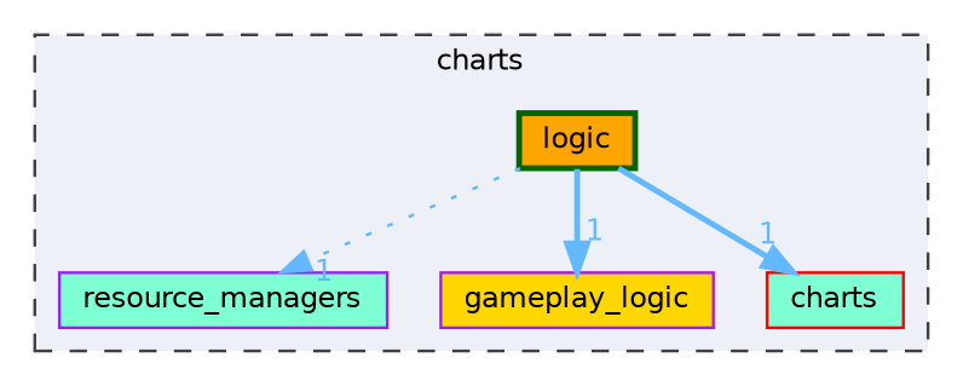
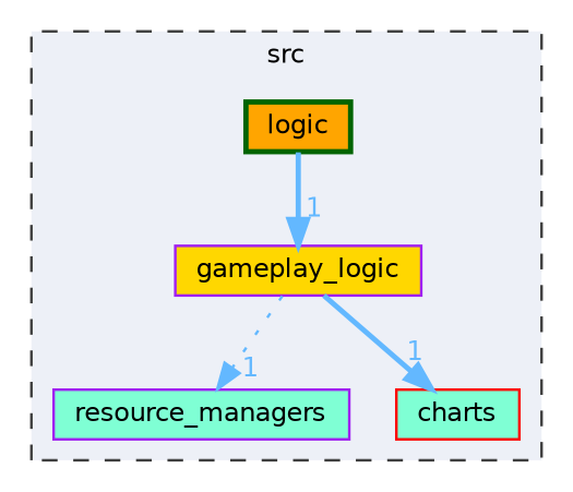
  digraph {
    compound=true
    node [color=purple fillcolor=aquamarine fontname=Helvetica fontsize=10 shape=box style=filled]
    edge [color=steelblue1 fontcolor=steelblue1 fontname=Helvetica fontsize=10 headlabel=1 labeldistance=1.5 labelfontname=Helvetica labelfontsize=10 style=bold]
    n1 [height=0.2 label=resource_managers width=0.4]
    n2 [fillcolor=gold height=0.2 label=gameplay_logic width=0.4]
    n3 [color=red height=0.2 label=charts width=0.4]
    n4 [color=darkgreen fillcolor=orange height=0.2 label=logic style="filled,bold" width=0.4]
    subgraph cluster_1 {
      bgcolor="#edf0f7"
      fontname=Helvetica
      fontsize=10
-     label=charts
+     label=src
      pencolor=grey25
      style="filled,dashed"
      n1
      n2
      n3
      n4
    }
-   n4 -> n1 [style=dotted]
+   n2 -> n1 [style=dotted]
    n4 -> n2
-   n4 -> n3
+   n2 -> n3
  }
